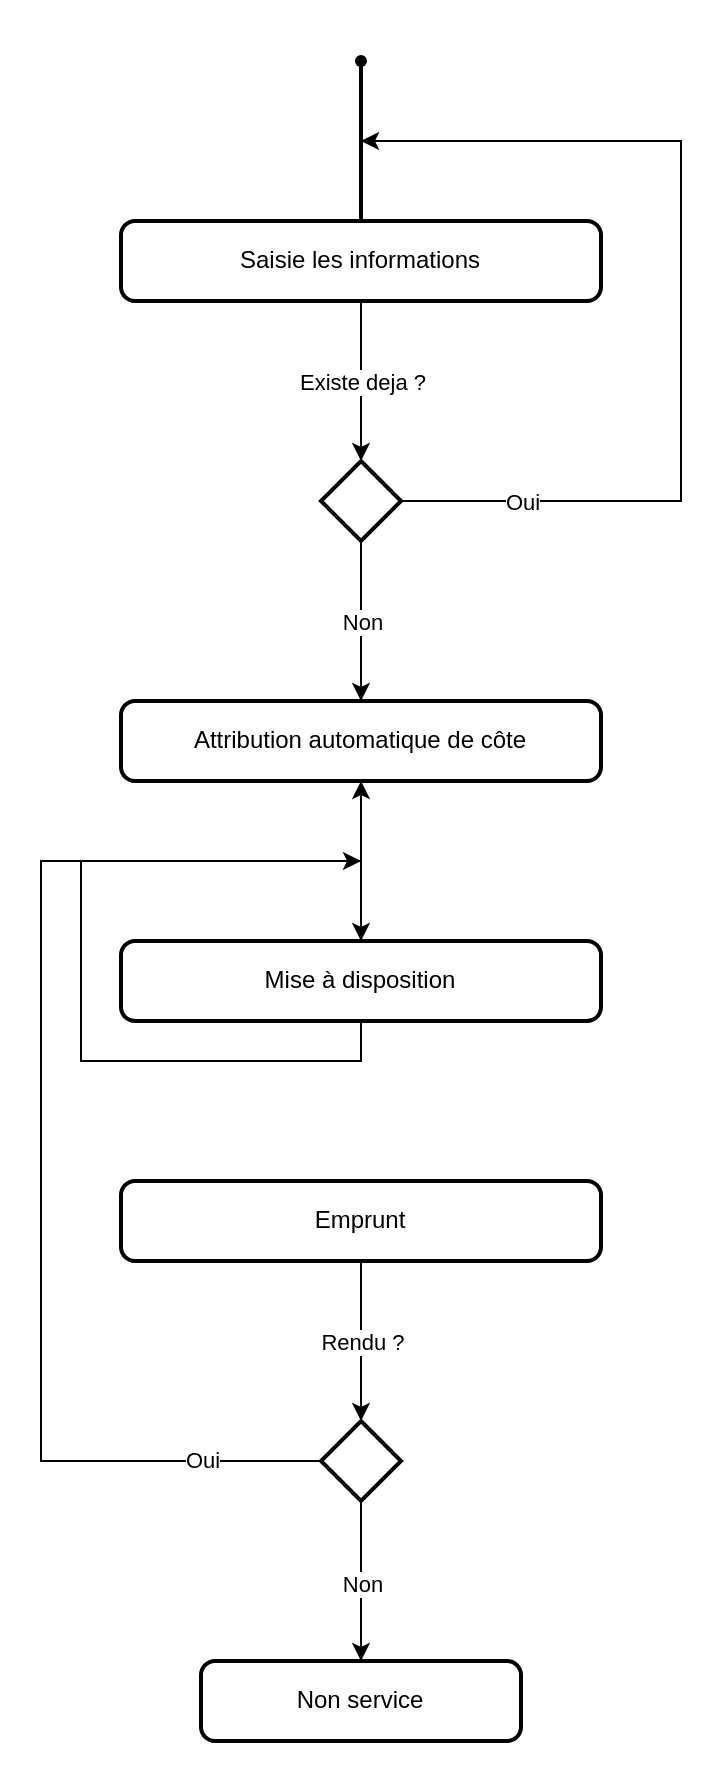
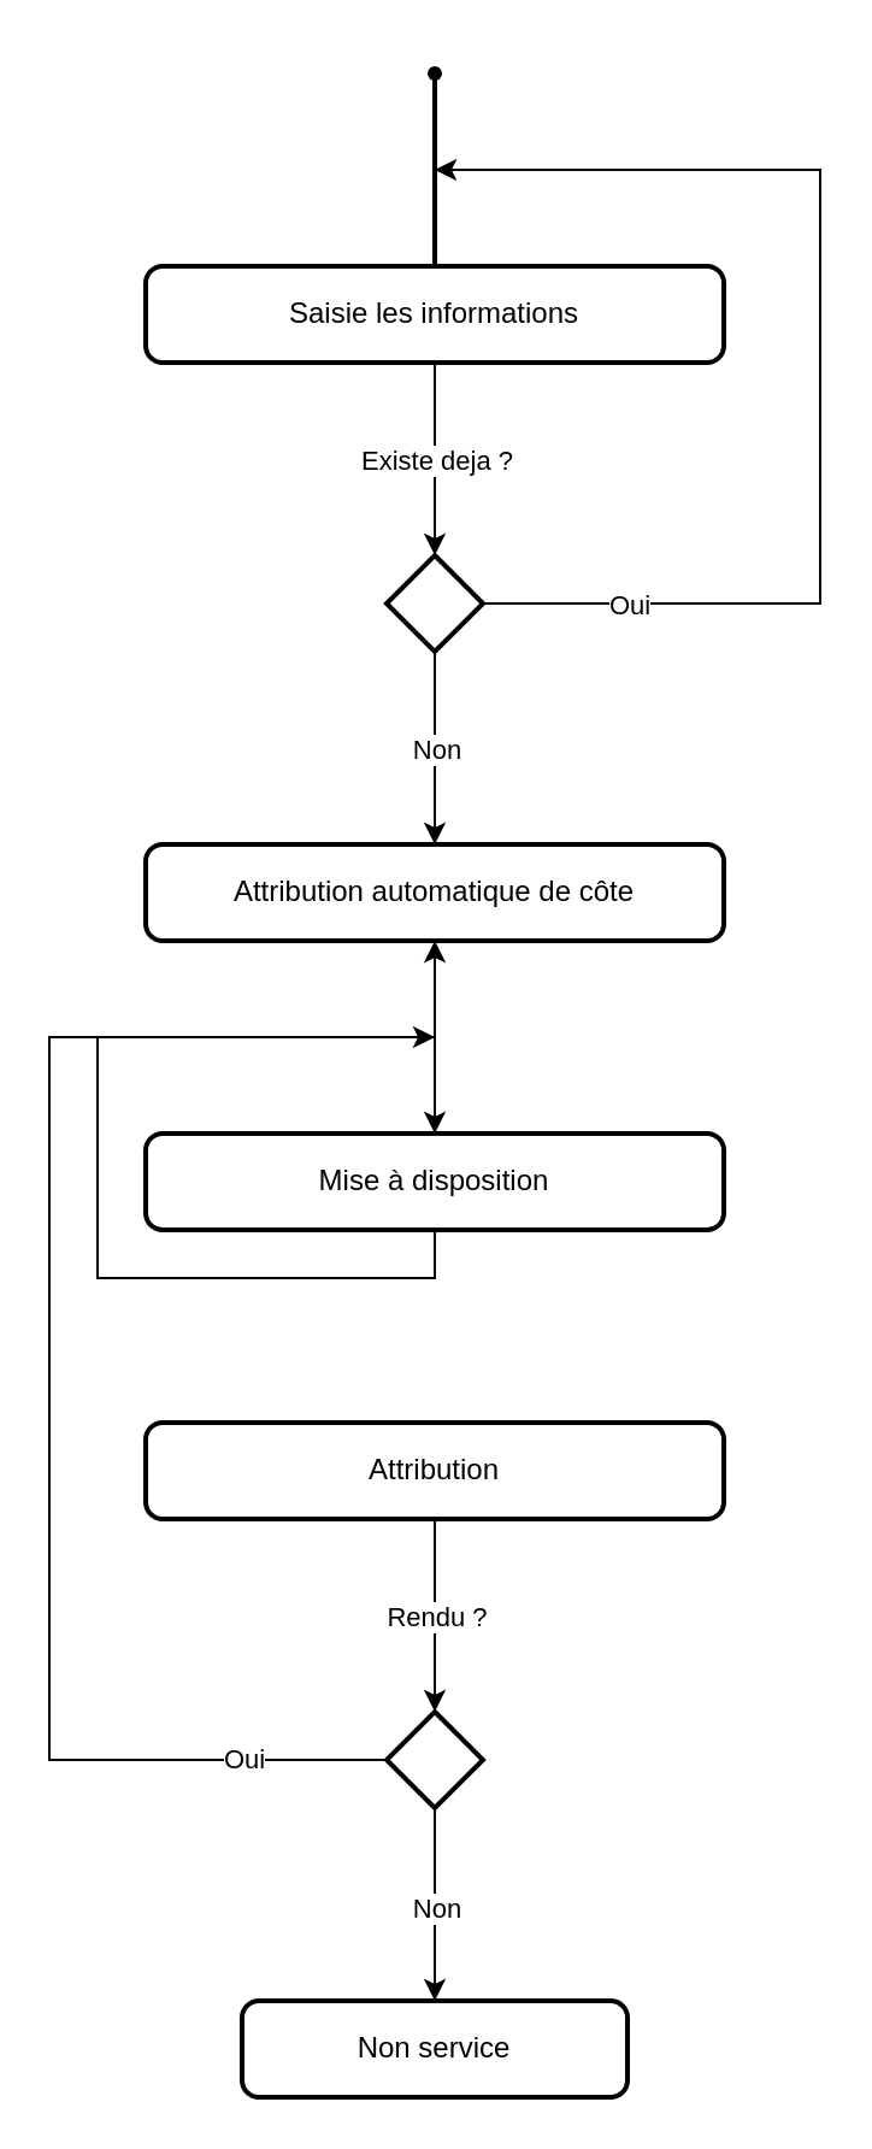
  <mxCell id="0" />
  <mxCell id="1" parent="0" />
  <mxCell id="2" style="edgeStyle=orthogonalEdgeStyle;rounded=0;orthogonalLoop=1;jettySize=auto;html=1;exitX=0.5;exitY=1;exitDx=0;exitDy=0;exitPerimeter=0;" edge="1" parent="1" source="9"><mxGeometry relative="1" as="geometry"><mxPoint x="180" y="350" as="targetPoint" /></mxGeometry></mxCell>
  <mxCell id="3" style="edgeStyle=orthogonalEdgeStyle;rounded=0;orthogonalLoop=1;jettySize=auto;html=1;exitX=0.5;exitY=1;exitDx=0;exitDy=0;" edge="1" parent="1" source="4"><mxGeometry relative="1" as="geometry"><mxPoint x="180" y="230" as="targetPoint" /></mxGeometry></mxCell>
  <mxCell id="4" value="Saisie les informations" style="rounded=1;whiteSpace=wrap;html=1;absoluteArcSize=1;arcSize=14;strokeWidth=2;" vertex="1" parent="1"><mxGeometry x="60" y="110" width="240" height="40" as="geometry" /></mxCell>
  <mxCell id="5" style="edgeStyle=orthogonalEdgeStyle;rounded=0;orthogonalLoop=1;jettySize=auto;html=1;exitX=1;exitY=0.5;exitDx=0;exitDy=0;exitPerimeter=0;" edge="1" parent="1" source="9"><mxGeometry relative="1" as="geometry"><mxPoint x="180" y="70" as="targetPoint" /><Array as="points"><mxPoint x="340" y="250" /><mxPoint x="340" y="70" /></Array></mxGeometry></mxCell>
  <mxCell id="6" value="Existe deja ?" style="edgeLabel;html=1;align=center;verticalAlign=middle;resizable=0;points=[];" vertex="1" connectable="0" parent="5"><mxGeometry x="-0.711" relative="1" as="geometry"><mxPoint x="-89" y="-60" as="offset" /></mxGeometry></mxCell>
  <mxCell id="7" value="Oui" style="edgeLabel;html=1;align=center;verticalAlign=middle;resizable=0;points=[];" vertex="1" connectable="0" parent="5"><mxGeometry x="-0.473" relative="1" as="geometry"><mxPoint x="-66" as="offset" /></mxGeometry></mxCell>
  <mxCell id="8" value="Non" style="edgeLabel;html=1;align=center;verticalAlign=middle;resizable=0;points=[];" vertex="1" connectable="0" parent="5"><mxGeometry x="-0.613" y="-1" relative="1" as="geometry"><mxPoint x="-113" y="59" as="offset" /></mxGeometry></mxCell>
  <mxCell id="9" value="" style="strokeWidth=2;html=1;shape=mxgraph.flowchart.decision;whiteSpace=wrap;" vertex="1" parent="1"><mxGeometry x="160" y="230" width="40" height="40" as="geometry" /></mxCell>
  <mxCell id="10" style="edgeStyle=orthogonalEdgeStyle;rounded=0;orthogonalLoop=1;jettySize=auto;html=1;exitX=0.5;exitY=1;exitDx=0;exitDy=0;" edge="1" parent="1" source="12" target="17"><mxGeometry relative="1" as="geometry" /></mxCell>
  <mxCell id="11" value="Rendu ?" style="edgeLabel;html=1;align=center;verticalAlign=middle;resizable=0;points=[];" vertex="1" connectable="0" parent="10"><mxGeometry x="0.178" relative="1" as="geometry"><mxPoint y="-7" as="offset" /></mxGeometry></mxCell>
- <mxCell id="12" value="Emprunt" style="rounded=1;whiteSpace=wrap;html=1;absoluteArcSize=1;arcSize=14;strokeWidth=2;" vertex="1" parent="1"><mxGeometry x="60" y="590" width="240" height="40" as="geometry" /></mxCell>
+ <mxCell id="12" value="Attribution" style="rounded=1;whiteSpace=wrap;html=1;absoluteArcSize=1;arcSize=14;strokeWidth=2;" vertex="1" parent="1"><mxGeometry x="60" y="590" width="240" height="40" as="geometry" /></mxCell>
  <mxCell id="13" style="edgeStyle=orthogonalEdgeStyle;rounded=0;orthogonalLoop=1;jettySize=auto;html=1;exitX=0;exitY=0.5;exitDx=0;exitDy=0;exitPerimeter=0;" edge="1" parent="1" source="17"><mxGeometry relative="1" as="geometry"><mxPoint x="180" y="430" as="targetPoint" /><Array as="points"><mxPoint x="20" y="730" /><mxPoint x="20" y="430" /></Array></mxGeometry></mxCell>
  <mxCell id="14" value="Oui" style="edgeLabel;html=1;align=center;verticalAlign=middle;resizable=0;points=[];" vertex="1" connectable="0" parent="13"><mxGeometry x="-0.165" y="1" relative="1" as="geometry"><mxPoint x="81" y="110" as="offset" /></mxGeometry></mxCell>
  <mxCell id="15" style="edgeStyle=orthogonalEdgeStyle;rounded=0;orthogonalLoop=1;jettySize=auto;html=1;exitX=0.5;exitY=1;exitDx=0;exitDy=0;exitPerimeter=0;entryX=0.5;entryY=0;entryDx=0;entryDy=0;" edge="1" parent="1" source="17" target="18"><mxGeometry relative="1" as="geometry"><mxPoint x="340" y="730.2" as="targetPoint" /><Array as="points" /></mxGeometry></mxCell>
  <mxCell id="16" value="Non" style="edgeLabel;html=1;align=center;verticalAlign=middle;resizable=0;points=[];" vertex="1" connectable="0" parent="15"><mxGeometry x="-0.133" y="-2" relative="1" as="geometry"><mxPoint x="2" y="6" as="offset" /></mxGeometry></mxCell>
  <mxCell id="17" value="" style="strokeWidth=2;html=1;shape=mxgraph.flowchart.decision;whiteSpace=wrap;" vertex="1" parent="1"><mxGeometry x="160" y="710" width="40" height="40" as="geometry" /></mxCell>
  <mxCell id="18" value="Non service" style="rounded=1;whiteSpace=wrap;html=1;absoluteArcSize=1;arcSize=14;strokeWidth=2;" vertex="1" parent="1"><mxGeometry x="100" y="830" width="160" height="40" as="geometry" /></mxCell>
  <mxCell id="19" style="edgeStyle=orthogonalEdgeStyle;rounded=0;orthogonalLoop=1;jettySize=auto;html=1;exitX=0.5;exitY=1;exitDx=0;exitDy=0;" edge="1" parent="1" source="20"><mxGeometry relative="1" as="geometry"><mxPoint x="180" y="470" as="targetPoint" /></mxGeometry></mxCell>
  <mxCell id="20" value="Attribution automatique de côte" style="rounded=1;whiteSpace=wrap;html=1;absoluteArcSize=1;arcSize=14;strokeWidth=2;" vertex="1" parent="1"><mxGeometry x="60" y="350" width="240" height="40" as="geometry" /></mxCell>
  <mxCell id="21" style="edgeStyle=orthogonalEdgeStyle;rounded=0;orthogonalLoop=1;jettySize=auto;html=1;exitX=0.5;exitY=1;exitDx=0;exitDy=0;" edge="1" parent="1" source="22" target="20"><mxGeometry relative="1" as="geometry" /></mxCell>
  <mxCell id="22" value="Mise à disposition" style="rounded=1;whiteSpace=wrap;html=1;absoluteArcSize=1;arcSize=14;strokeWidth=2;" vertex="1" parent="1"><mxGeometry x="60" y="470" width="240" height="40" as="geometry" /></mxCell>
  <mxCell id="23" value="" style="shape=waypoint;sketch=0;fillStyle=solid;size=6;pointerEvents=1;points=[];fillColor=none;resizable=0;rotatable=0;perimeter=centerPerimeter;snapToPoint=1;" vertex="1" parent="1"><mxGeometry x="170" y="20" width="20" height="20" as="geometry" /></mxCell>
  <mxCell id="24" value="" style="line;strokeWidth=2;direction=south;html=1;" vertex="1" parent="1"><mxGeometry x="175" y="30" width="10" height="80" as="geometry" /></mxCell>
  <mxCell id="25" style="edgeStyle=orthogonalEdgeStyle;rounded=0;orthogonalLoop=1;jettySize=auto;html=1;" edge="1" parent="1" source="23" target="23"><mxGeometry relative="1" as="geometry" /></mxCell>
